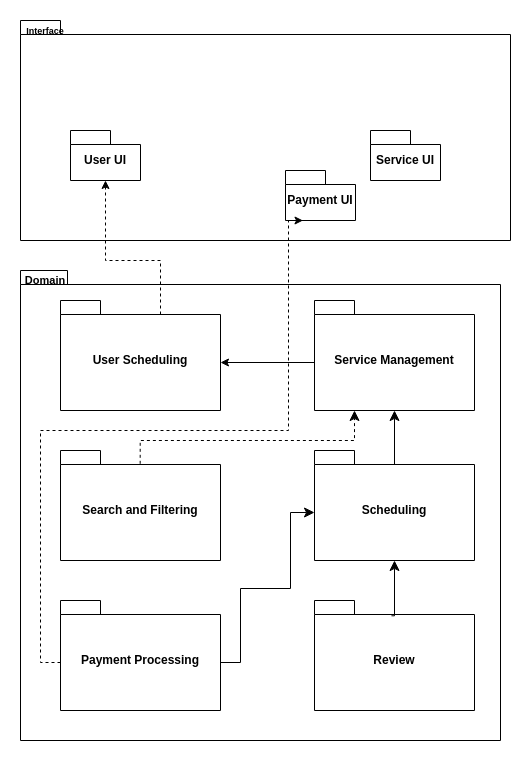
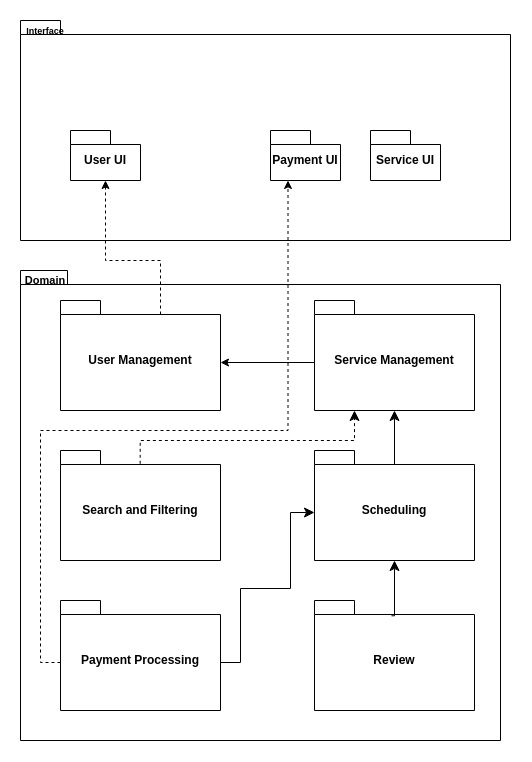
  <mxCell id="0" />
  <mxCell id="1" parent="0" />
  <mxCell id="2" value="" style="shape=folder;fontStyle=1;spacingTop=10;tabWidth=40;tabHeight=14;tabPosition=left;html=1;whiteSpace=wrap;" parent="1" vertex="1"><mxGeometry x="20" y="270" width="480" height="470" as="geometry" /></mxCell>
- <mxCell id="3" value="User Scheduling" style="shape=folder;fontStyle=1;spacingTop=10;tabWidth=40;tabHeight=14;tabPosition=left;html=1;whiteSpace=wrap;" parent="1" vertex="1"><mxGeometry x="60" y="300" width="160" height="110" as="geometry" /></mxCell>
+ <mxCell id="3" value="User Management" style="shape=folder;fontStyle=1;spacingTop=10;tabWidth=40;tabHeight=14;tabPosition=left;html=1;whiteSpace=wrap;" parent="1" vertex="1"><mxGeometry x="60" y="300" width="160" height="110" as="geometry" /></mxCell>
  <mxCell id="4" value="Service Management" style="shape=folder;fontStyle=1;spacingTop=10;tabWidth=40;tabHeight=14;tabPosition=left;html=1;whiteSpace=wrap;" parent="1" vertex="1"><mxGeometry x="314" y="300" width="160" height="110" as="geometry" /></mxCell>
  <mxCell id="5" value="Search and Filtering" style="shape=folder;fontStyle=1;spacingTop=10;tabWidth=40;tabHeight=14;tabPosition=left;html=1;whiteSpace=wrap;" parent="1" vertex="1"><mxGeometry x="60" y="450" width="160" height="110" as="geometry" /></mxCell>
  <mxCell id="6" value="Scheduling" style="shape=folder;fontStyle=1;spacingTop=10;tabWidth=40;tabHeight=14;tabPosition=left;html=1;whiteSpace=wrap;" parent="1" vertex="1"><mxGeometry x="314" y="450" width="160" height="110" as="geometry" /></mxCell>
  <mxCell id="7" value="Payment Processing" style="shape=folder;fontStyle=1;spacingTop=10;tabWidth=40;tabHeight=14;tabPosition=left;html=1;whiteSpace=wrap;" parent="1" vertex="1"><mxGeometry x="60" y="600" width="160" height="110" as="geometry" /></mxCell>
  <mxCell id="8" value="Review" style="shape=folder;fontStyle=1;spacingTop=10;tabWidth=40;tabHeight=14;tabPosition=left;html=1;whiteSpace=wrap;" parent="1" vertex="1"><mxGeometry x="314" y="600" width="160" height="110" as="geometry" /></mxCell>
  <mxCell id="9" value="" style="edgeStyle=segmentEdgeStyle;endArrow=classic;html=1;curved=0;rounded=0;endSize=8;startSize=8;entryX=0.5;entryY=1;entryDx=0;entryDy=0;entryPerimeter=0;exitX=0.51;exitY=0.127;exitDx=0;exitDy=0;exitPerimeter=0;" parent="1" source="6" target="4" edge="1"><mxGeometry width="50" height="50" relative="1" as="geometry"><mxPoint x="394" y="470" as="sourcePoint" /><mxPoint x="170" y="480" as="targetPoint" /></mxGeometry></mxCell>
  <mxCell id="10" value="" style="edgeStyle=segmentEdgeStyle;endArrow=classic;html=1;curved=0;rounded=0;endSize=8;startSize=8;entryX=0.25;entryY=1;entryDx=0;entryDy=0;entryPerimeter=0;exitX=0.498;exitY=0.121;exitDx=0;exitDy=0;exitPerimeter=0;dashed=1;" parent="1" source="5" target="4" edge="1"><mxGeometry width="50" height="50" relative="1" as="geometry"><mxPoint x="120" y="530" as="sourcePoint" /><mxPoint x="170" y="480" as="targetPoint" /><Array as="points"><mxPoint x="140" y="440" /><mxPoint x="354" y="440" /></Array></mxGeometry></mxCell>
  <mxCell id="11" value="" style="edgeStyle=segmentEdgeStyle;endArrow=classic;html=1;curved=0;rounded=0;endSize=8;startSize=8;exitX=0.481;exitY=0.139;exitDx=0;exitDy=0;exitPerimeter=0;" parent="1" source="8" target="6" edge="1"><mxGeometry width="50" height="50" relative="1" as="geometry"><mxPoint x="120" y="530" as="sourcePoint" /><mxPoint x="170" y="480" as="targetPoint" /></mxGeometry></mxCell>
  <mxCell id="12" value="" style="edgeStyle=segmentEdgeStyle;endArrow=classic;html=1;curved=0;rounded=0;endSize=8;startSize=8;entryX=0;entryY=0;entryDx=0;entryDy=62;entryPerimeter=0;exitX=0;exitY=0;exitDx=160;exitDy=62;exitPerimeter=0;" parent="1" source="7" target="6" edge="1"><mxGeometry width="50" height="50" relative="1" as="geometry"><mxPoint x="110" y="588.01" as="sourcePoint" /><mxPoint x="293.92" y="490" as="targetPoint" /><Array as="points"><mxPoint x="240" y="662" /><mxPoint x="240" y="588" /><mxPoint x="290" y="588" /><mxPoint x="290" y="512" /></Array></mxGeometry></mxCell>
  <mxCell id="13" value="" style="shape=folder;fontStyle=1;spacingTop=10;tabWidth=40;tabHeight=14;tabPosition=left;html=1;whiteSpace=wrap;" parent="1" vertex="1"><mxGeometry x="20" y="20" width="490" height="220" as="geometry" /></mxCell>
  <mxCell id="14" value="&lt;b&gt;&lt;font style=&quot;font-size: 11px;&quot;&gt;Domain&lt;/font&gt;&lt;/b&gt;" style="text;html=1;strokeColor=none;fillColor=none;align=center;verticalAlign=middle;whiteSpace=wrap;rounded=0;" parent="1" vertex="1"><mxGeometry x="20" y="270" width="50" height="20" as="geometry" /></mxCell>
  <mxCell id="15" value="&lt;b style=&quot;&quot;&gt;&lt;font style=&quot;font-size: 9px;&quot;&gt;Interface&lt;/font&gt;&lt;/b&gt;" style="text;html=1;strokeColor=none;fillColor=none;align=center;verticalAlign=middle;whiteSpace=wrap;rounded=0;" parent="1" vertex="1"><mxGeometry x="20" y="20" width="50" height="20" as="geometry" /></mxCell>
  <mxCell id="16" value="Service UI" style="shape=folder;fontStyle=1;spacingTop=10;tabWidth=40;tabHeight=14;tabPosition=left;html=1;whiteSpace=wrap;" parent="1" vertex="1"><mxGeometry x="370" y="130" width="70" height="50" as="geometry" /></mxCell>
  <mxCell id="17" value="User UI" style="shape=folder;fontStyle=1;spacingTop=10;tabWidth=40;tabHeight=14;tabPosition=left;html=1;whiteSpace=wrap;" parent="1" vertex="1"><mxGeometry x="70" y="130" width="70" height="50" as="geometry" /></mxCell>
- <mxCell id="18" value="Payment UI" style="shape=folder;fontStyle=1;spacingTop=10;tabWidth=40;tabHeight=14;tabPosition=left;html=1;whiteSpace=wrap;" parent="1" vertex="1"><mxGeometry x="285" y="170" width="70" height="50" as="geometry" /></mxCell>
+ <mxCell id="18" value="Payment UI" style="shape=folder;fontStyle=1;spacingTop=10;tabWidth=40;tabHeight=14;tabPosition=left;html=1;whiteSpace=wrap;" parent="1" vertex="1"><mxGeometry x="270" y="130" width="70" height="50" as="geometry" /></mxCell>
  <mxCell id="19" value="" style="endArrow=classic;html=1;rounded=0;edgeStyle=orthogonalEdgeStyle;exitX=0;exitY=0;exitDx=100;exitDy=14;exitPerimeter=0;entryX=0.5;entryY=1;entryDx=0;entryDy=0;entryPerimeter=0;dashed=1;" parent="1" source="3" target="17" edge="1"><mxGeometry width="50" height="50" relative="1" as="geometry"><mxPoint x="270" y="410" as="sourcePoint" /><mxPoint x="320" y="360" as="targetPoint" /><Array as="points"><mxPoint x="160" y="260" /><mxPoint x="105" y="260" /></Array></mxGeometry></mxCell>
  <mxCell id="20" value="" style="endArrow=classic;html=1;rounded=0;edgeStyle=orthogonalEdgeStyle;entryX=0;entryY=0;entryDx=160;entryDy=62;entryPerimeter=0;exitX=0;exitY=0;exitDx=0;exitDy=62;exitPerimeter=0;" parent="1" source="4" target="3" edge="1"><mxGeometry width="50" height="50" relative="1" as="geometry"><mxPoint x="310" y="362" as="sourcePoint" /><mxPoint x="320" y="360" as="targetPoint" /></mxGeometry></mxCell>
  <mxCell id="21" value="" style="endArrow=classic;html=1;rounded=0;edgeStyle=orthogonalEdgeStyle;exitX=0;exitY=0;exitDx=0;exitDy=62;exitPerimeter=0;entryX=0.25;entryY=1;entryDx=0;entryDy=0;entryPerimeter=0;dashed=1;" parent="1" source="7" target="18" edge="1"><mxGeometry width="50" height="50" relative="1" as="geometry"><mxPoint x="270" y="410" as="sourcePoint" /><mxPoint y="-30" as="targetPoint" x="-100" /><Array as="points"><mxPoint x="40" y="662" /><mxPoint x="40" y="430" /><mxPoint x="288" y="430" /></Array></mxGeometry></mxCell>
